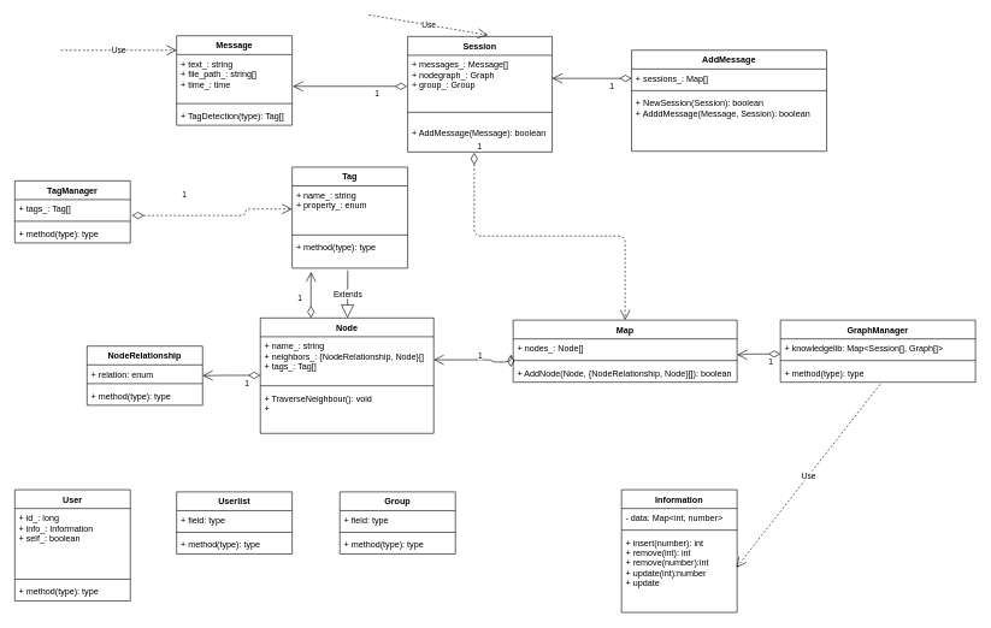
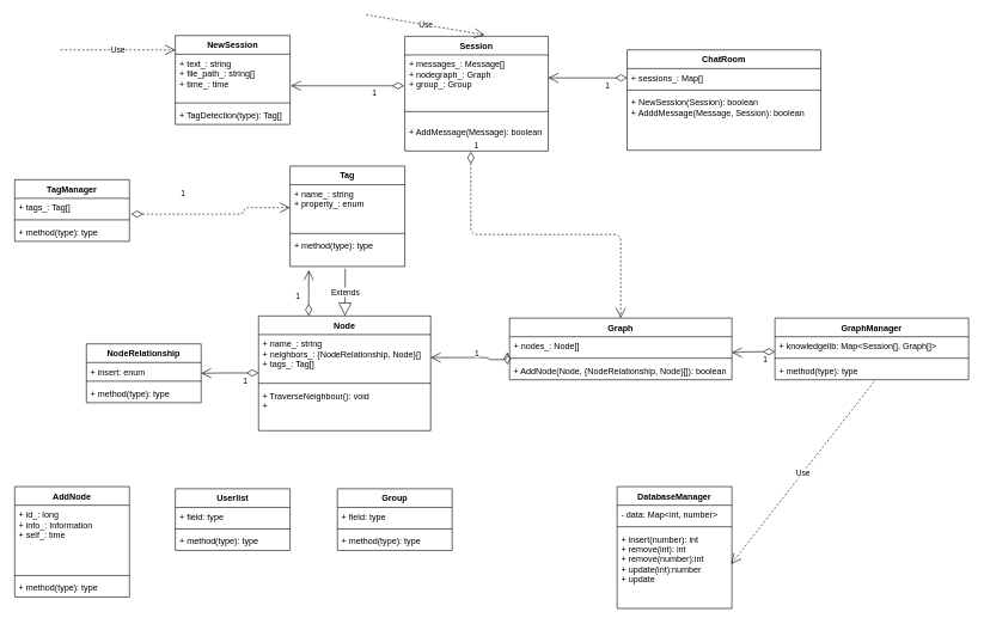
  <mxCell id="0" />
  <mxCell id="1" parent="0" />
- <mxCell id="2" value="AddMessage" style="swimlane;fontStyle=1;align=center;verticalAlign=top;childLayout=stackLayout;horizontal=1;startSize=26;horizontalStack=0;resizeParent=1;resizeParentMax=0;resizeLast=0;collapsible=1;marginBottom=0;" parent="1" vertex="1"><mxGeometry x="874" y="69" width="270" height="140" as="geometry" /></mxCell>
+ <mxCell id="2" value="ChatRoom" style="swimlane;fontStyle=1;align=center;verticalAlign=top;childLayout=stackLayout;horizontal=1;startSize=26;horizontalStack=0;resizeParent=1;resizeParentMax=0;resizeLast=0;collapsible=1;marginBottom=0;" parent="1" vertex="1"><mxGeometry x="874" y="69" width="270" height="140" as="geometry" /></mxCell>
  <mxCell id="3" value="+ sessions_: Map[]" style="text;strokeColor=none;fillColor=none;align=left;verticalAlign=top;spacingLeft=4;spacingRight=4;overflow=hidden;rotatable=0;points=[[0,0.5],[1,0.5]];portConstraint=eastwest;" parent="2" vertex="1"><mxGeometry y="26" width="270" height="26" as="geometry" /></mxCell>
  <mxCell id="4" value="" style="line;strokeWidth=1;fillColor=none;align=left;verticalAlign=middle;spacingTop=-1;spacingLeft=3;spacingRight=3;rotatable=0;labelPosition=right;points=[];portConstraint=eastwest;" parent="2" vertex="1"><mxGeometry y="52" width="270" height="8" as="geometry" /></mxCell>
  <mxCell id="5" value="+ NewSession(Session): boolean&#10;+ AdddMessage(Message, Session): boolean" style="text;strokeColor=none;fillColor=none;align=left;verticalAlign=top;spacingLeft=4;spacingRight=4;overflow=hidden;rotatable=0;points=[[0,0.5],[1,0.5]];portConstraint=eastwest;" parent="2" vertex="1"><mxGeometry y="60" width="270" height="80" as="geometry" /></mxCell>
  <mxCell id="6" value="GraphManager" style="swimlane;fontStyle=1;align=center;verticalAlign=top;childLayout=stackLayout;horizontal=1;startSize=26;horizontalStack=0;resizeParent=1;resizeParentMax=0;resizeLast=0;collapsible=1;marginBottom=0;" parent="1" vertex="1"><mxGeometry x="1080" y="443" width="270" height="86" as="geometry" /></mxCell>
  <mxCell id="7" value="+ knowledgelib: Map&lt;Session[], Graph[]&gt;" style="text;strokeColor=none;fillColor=none;align=left;verticalAlign=top;spacingLeft=4;spacingRight=4;overflow=hidden;rotatable=0;points=[[0,0.5],[1,0.5]];portConstraint=eastwest;" parent="6" vertex="1"><mxGeometry y="26" width="270" height="26" as="geometry" /></mxCell>
  <mxCell id="8" value="" style="line;strokeWidth=1;fillColor=none;align=left;verticalAlign=middle;spacingTop=-1;spacingLeft=3;spacingRight=3;rotatable=0;labelPosition=right;points=[];portConstraint=eastwest;" parent="6" vertex="1"><mxGeometry y="52" width="270" height="8" as="geometry" /></mxCell>
  <mxCell id="9" value="+ method(type): type" style="text;strokeColor=none;fillColor=none;align=left;verticalAlign=top;spacingLeft=4;spacingRight=4;overflow=hidden;rotatable=0;points=[[0,0.5],[1,0.5]];portConstraint=eastwest;" parent="6" vertex="1"><mxGeometry y="60" width="270" height="26" as="geometry" /></mxCell>
- <mxCell id="10" value="Information" style="swimlane;fontStyle=1;align=center;verticalAlign=top;childLayout=stackLayout;horizontal=1;startSize=26;horizontalStack=0;resizeParent=1;resizeParentMax=0;resizeLast=0;collapsible=1;marginBottom=0;" parent="1" vertex="1"><mxGeometry x="860" y="678" width="160" height="170" as="geometry" /></mxCell>
+ <mxCell id="10" value="DatabaseManager" style="swimlane;fontStyle=1;align=center;verticalAlign=top;childLayout=stackLayout;horizontal=1;startSize=26;horizontalStack=0;resizeParent=1;resizeParentMax=0;resizeLast=0;collapsible=1;marginBottom=0;" parent="1" vertex="1"><mxGeometry x="860" y="678" width="160" height="170" as="geometry" /></mxCell>
  <mxCell id="11" value="- data: Map&lt;int, number&gt;" style="text;strokeColor=none;fillColor=none;align=left;verticalAlign=top;spacingLeft=4;spacingRight=4;overflow=hidden;rotatable=0;points=[[0,0.5],[1,0.5]];portConstraint=eastwest;" parent="10" vertex="1"><mxGeometry y="26" width="160" height="26" as="geometry" /></mxCell>
  <mxCell id="12" value="" style="line;strokeWidth=1;fillColor=none;align=left;verticalAlign=middle;spacingTop=-1;spacingLeft=3;spacingRight=3;rotatable=0;labelPosition=right;points=[];portConstraint=eastwest;" parent="10" vertex="1"><mxGeometry y="52" width="160" height="8" as="geometry" /></mxCell>
  <mxCell id="13" value="+ insert(number): int&#10;+ remove(int): int&#10;+ remove(number):int&#10;+ update(int):number&#10;+ update" style="text;strokeColor=none;fillColor=none;align=left;verticalAlign=top;spacingLeft=4;spacingRight=4;overflow=hidden;rotatable=0;points=[[0,0.5],[1,0.5]];portConstraint=eastwest;" parent="10" vertex="1"><mxGeometry y="60" width="160" height="110" as="geometry" /></mxCell>
- <mxCell id="14" value="Message" style="swimlane;fontStyle=1;align=center;verticalAlign=top;childLayout=stackLayout;horizontal=1;startSize=26;horizontalStack=0;resizeParent=1;resizeParentMax=0;resizeLast=0;collapsible=1;marginBottom=0;" parent="1" vertex="1"><mxGeometry x="244" y="49" width="160" height="124" as="geometry" /></mxCell>
+ <mxCell id="14" value="NewSession" style="swimlane;fontStyle=1;align=center;verticalAlign=top;childLayout=stackLayout;horizontal=1;startSize=26;horizontalStack=0;resizeParent=1;resizeParentMax=0;resizeLast=0;collapsible=1;marginBottom=0;" parent="1" vertex="1"><mxGeometry x="244" y="49" width="160" height="124" as="geometry" /></mxCell>
  <mxCell id="15" value="+ text_: string&#10;+ file_path_: string[]&#10;+ time_: time" style="text;strokeColor=none;fillColor=none;align=left;verticalAlign=top;spacingLeft=4;spacingRight=4;overflow=hidden;rotatable=0;points=[[0,0.5],[1,0.5]];portConstraint=eastwest;" parent="14" vertex="1"><mxGeometry y="26" width="160" height="64" as="geometry" /></mxCell>
  <mxCell id="16" value="" style="line;strokeWidth=1;fillColor=none;align=left;verticalAlign=middle;spacingTop=-1;spacingLeft=3;spacingRight=3;rotatable=0;labelPosition=right;points=[];portConstraint=eastwest;" parent="14" vertex="1"><mxGeometry y="90" width="160" height="8" as="geometry" /></mxCell>
  <mxCell id="17" value="+ TagDetection(type): Tag[]" style="text;strokeColor=none;fillColor=none;align=left;verticalAlign=top;spacingLeft=4;spacingRight=4;overflow=hidden;rotatable=0;points=[[0,0.5],[1,0.5]];portConstraint=eastwest;" parent="14" vertex="1"><mxGeometry y="98" width="160" height="26" as="geometry" /></mxCell>
  <mxCell id="18" value="Tag" style="swimlane;fontStyle=1;align=center;verticalAlign=top;childLayout=stackLayout;horizontal=1;startSize=26;horizontalStack=0;resizeParent=1;resizeParentMax=0;resizeLast=0;collapsible=1;marginBottom=0;" parent="1" vertex="1"><mxGeometry x="404" y="231" width="160" height="140" as="geometry" /></mxCell>
  <mxCell id="19" value="+ name_: string&#10;+ property_: enum" style="text;strokeColor=none;fillColor=none;align=left;verticalAlign=top;spacingLeft=4;spacingRight=4;overflow=hidden;rotatable=0;points=[[0,0.5],[1,0.5]];portConstraint=eastwest;" parent="18" vertex="1"><mxGeometry y="26" width="160" height="64" as="geometry" /></mxCell>
  <mxCell id="20" value="" style="line;strokeWidth=1;fillColor=none;align=left;verticalAlign=middle;spacingTop=-1;spacingLeft=3;spacingRight=3;rotatable=0;labelPosition=right;points=[];portConstraint=eastwest;" parent="18" vertex="1"><mxGeometry y="90" width="160" height="8" as="geometry" /></mxCell>
  <mxCell id="21" value="+ method(type): type" style="text;strokeColor=none;fillColor=none;align=left;verticalAlign=top;spacingLeft=4;spacingRight=4;overflow=hidden;rotatable=0;points=[[0,0.5],[1,0.5]];portConstraint=eastwest;" parent="18" vertex="1"><mxGeometry y="98" width="160" height="42" as="geometry" /></mxCell>
  <mxCell id="22" value="Node" style="swimlane;fontStyle=1;align=center;verticalAlign=top;childLayout=stackLayout;horizontal=1;startSize=26;horizontalStack=0;resizeParent=1;resizeParentMax=0;resizeLast=0;collapsible=1;marginBottom=0;" parent="1" vertex="1"><mxGeometry x="360" y="440" width="240" height="160" as="geometry" /></mxCell>
  <mxCell id="23" value="+ name_: string&#10;+ neighbors_: {NodeRelationship, Node}[]&#10;+ tags_: Tag[]" style="text;strokeColor=none;fillColor=none;align=left;verticalAlign=top;spacingLeft=4;spacingRight=4;overflow=hidden;rotatable=0;points=[[0,0.5],[1,0.5]];portConstraint=eastwest;" parent="22" vertex="1"><mxGeometry y="26" width="240" height="64" as="geometry" /></mxCell>
  <mxCell id="24" value="" style="line;strokeWidth=1;fillColor=none;align=left;verticalAlign=middle;spacingTop=-1;spacingLeft=3;spacingRight=3;rotatable=0;labelPosition=right;points=[];portConstraint=eastwest;" parent="22" vertex="1"><mxGeometry y="90" width="240" height="8" as="geometry" /></mxCell>
  <mxCell id="25" value="+ TraverseNeighbour(): void&#10;+ " style="text;strokeColor=none;fillColor=none;align=left;verticalAlign=top;spacingLeft=4;spacingRight=4;overflow=hidden;rotatable=0;points=[[0,0.5],[1,0.5]];portConstraint=eastwest;" parent="22" vertex="1"><mxGeometry y="98" width="240" height="62" as="geometry" /></mxCell>
  <mxCell id="26" value="Session" style="swimlane;fontStyle=1;align=center;verticalAlign=top;childLayout=stackLayout;horizontal=1;startSize=26;horizontalStack=0;resizeParent=1;resizeParentMax=0;resizeLast=0;collapsible=1;marginBottom=0;" parent="1" vertex="1"><mxGeometry x="564" y="50" width="200" height="160" as="geometry" /></mxCell>
  <mxCell id="27" value="+ messages_: Message[]&#10;+ nodegraph_: Graph&#10;+ group_: Group" style="text;strokeColor=none;fillColor=none;align=left;verticalAlign=top;spacingLeft=4;spacingRight=4;overflow=hidden;rotatable=0;points=[[0,0.5],[1,0.5]];portConstraint=eastwest;" parent="26" vertex="1"><mxGeometry y="26" width="200" height="64" as="geometry" /></mxCell>
  <mxCell id="28" value="" style="line;strokeWidth=1;fillColor=none;align=left;verticalAlign=middle;spacingTop=-1;spacingLeft=3;spacingRight=3;rotatable=0;labelPosition=right;points=[];portConstraint=eastwest;" parent="26" vertex="1"><mxGeometry y="90" width="200" height="30" as="geometry" /></mxCell>
  <mxCell id="29" value="+ AddMessage(Message): boolean" style="text;strokeColor=none;fillColor=none;align=left;verticalAlign=top;spacingLeft=4;spacingRight=4;overflow=hidden;rotatable=0;points=[[0,0.5],[1,0.5]];portConstraint=eastwest;" parent="26" vertex="1"><mxGeometry y="120" width="200" height="40" as="geometry" /></mxCell>
  <mxCell id="30" value="TagManager" style="swimlane;fontStyle=1;align=center;verticalAlign=top;childLayout=stackLayout;horizontal=1;startSize=26;horizontalStack=0;resizeParent=1;resizeParentMax=0;resizeLast=0;collapsible=1;marginBottom=0;" parent="1" vertex="1"><mxGeometry x="20" y="250" width="160" height="86" as="geometry" /></mxCell>
  <mxCell id="31" value="+ tags_: Tag[]" style="text;strokeColor=none;fillColor=none;align=left;verticalAlign=top;spacingLeft=4;spacingRight=4;overflow=hidden;rotatable=0;points=[[0,0.5],[1,0.5]];portConstraint=eastwest;" parent="30" vertex="1"><mxGeometry y="26" width="160" height="26" as="geometry" /></mxCell>
  <mxCell id="32" value="" style="line;strokeWidth=1;fillColor=none;align=left;verticalAlign=middle;spacingTop=-1;spacingLeft=3;spacingRight=3;rotatable=0;labelPosition=right;points=[];portConstraint=eastwest;" parent="30" vertex="1"><mxGeometry y="52" width="160" height="8" as="geometry" /></mxCell>
  <mxCell id="33" value="+ method(type): type" style="text;strokeColor=none;fillColor=none;align=left;verticalAlign=top;spacingLeft=4;spacingRight=4;overflow=hidden;rotatable=0;points=[[0,0.5],[1,0.5]];portConstraint=eastwest;" parent="30" vertex="1"><mxGeometry y="60" width="160" height="26" as="geometry" /></mxCell>
- <mxCell id="34" value="Map" style="swimlane;fontStyle=1;align=center;verticalAlign=top;childLayout=stackLayout;horizontal=1;startSize=26;horizontalStack=0;resizeParent=1;resizeParentMax=0;resizeLast=0;collapsible=1;marginBottom=0;" parent="1" vertex="1"><mxGeometry x="710" y="443" width="310" height="86" as="geometry" /></mxCell>
+ <mxCell id="34" value="Graph" style="swimlane;fontStyle=1;align=center;verticalAlign=top;childLayout=stackLayout;horizontal=1;startSize=26;horizontalStack=0;resizeParent=1;resizeParentMax=0;resizeLast=0;collapsible=1;marginBottom=0;" parent="1" vertex="1"><mxGeometry x="710" y="443" width="310" height="86" as="geometry" /></mxCell>
  <mxCell id="35" value="+ nodes_: Node[]" style="text;strokeColor=none;fillColor=none;align=left;verticalAlign=top;spacingLeft=4;spacingRight=4;overflow=hidden;rotatable=0;points=[[0,0.5],[1,0.5]];portConstraint=eastwest;" parent="34" vertex="1"><mxGeometry y="26" width="310" height="26" as="geometry" /></mxCell>
  <mxCell id="36" value="" style="line;strokeWidth=1;fillColor=none;align=left;verticalAlign=middle;spacingTop=-1;spacingLeft=3;spacingRight=3;rotatable=0;labelPosition=right;points=[];portConstraint=eastwest;" parent="34" vertex="1"><mxGeometry y="52" width="310" height="8" as="geometry" /></mxCell>
  <mxCell id="37" value="+ AddNode(Node, {NodeRelationship, Node}[]): boolean" style="text;strokeColor=none;fillColor=none;align=left;verticalAlign=top;spacingLeft=4;spacingRight=4;overflow=hidden;rotatable=0;points=[[0,0.5],[1,0.5]];portConstraint=eastwest;" parent="34" vertex="1"><mxGeometry y="60" width="310" height="26" as="geometry" /></mxCell>
  <mxCell id="38" value="NodeRelationship" style="swimlane;fontStyle=1;align=center;verticalAlign=top;childLayout=stackLayout;horizontal=1;startSize=26;horizontalStack=0;resizeParent=1;resizeParentMax=0;resizeLast=0;collapsible=1;marginBottom=0;" parent="1" vertex="1"><mxGeometry x="120" y="479" width="160" height="82" as="geometry" /></mxCell>
- <mxCell id="39" value="+ relation: enum" style="text;strokeColor=none;fillColor=none;align=left;verticalAlign=top;spacingLeft=4;spacingRight=4;overflow=hidden;rotatable=0;points=[[0,0.5],[1,0.5]];portConstraint=eastwest;" parent="38" vertex="1"><mxGeometry y="26" width="160" height="22" as="geometry" /></mxCell>
+ <mxCell id="39" value="+ insert: enum" style="text;strokeColor=none;fillColor=none;align=left;verticalAlign=top;spacingLeft=4;spacingRight=4;overflow=hidden;rotatable=0;points=[[0,0.5],[1,0.5]];portConstraint=eastwest;" parent="38" vertex="1"><mxGeometry y="26" width="160" height="22" as="geometry" /></mxCell>
  <mxCell id="40" value="" style="line;strokeWidth=1;fillColor=none;align=left;verticalAlign=middle;spacingTop=-1;spacingLeft=3;spacingRight=3;rotatable=0;labelPosition=right;points=[];portConstraint=eastwest;" parent="38" vertex="1"><mxGeometry y="48" width="160" height="8" as="geometry" /></mxCell>
  <mxCell id="41" value="+ method(type): type" style="text;strokeColor=none;fillColor=none;align=left;verticalAlign=top;spacingLeft=4;spacingRight=4;overflow=hidden;rotatable=0;points=[[0,0.5],[1,0.5]];portConstraint=eastwest;" parent="38" vertex="1"><mxGeometry y="56" width="160" height="26" as="geometry" /></mxCell>
  <mxCell id="42" value="Extends" style="endArrow=block;endSize=16;endFill=0;html=1;exitX=0.481;exitY=1.071;exitDx=0;exitDy=0;exitPerimeter=0;" parent="1" source="21" target="22" edge="1"><mxGeometry width="160" relative="1" as="geometry"><mxPoint x="230" y="380" as="sourcePoint" /><mxPoint x="390" y="380" as="targetPoint" /></mxGeometry></mxCell>
  <mxCell id="43" value="1" style="endArrow=open;html=1;endSize=12;startArrow=diamondThin;startSize=14;startFill=0;edgeStyle=orthogonalEdgeStyle;align=left;verticalAlign=bottom;entryX=1;entryY=0.5;entryDx=0;entryDy=0;exitX=0;exitY=0.5;exitDx=0;exitDy=0;" parent="1" source="3" target="27" edge="1"><mxGeometry x="-0.415" y="20" relative="1" as="geometry"><mxPoint x="910" y="240" as="sourcePoint" /><mxPoint x="1070" y="240" as="targetPoint" /><mxPoint as="offset" /></mxGeometry></mxCell>
  <mxCell id="44" value="1" style="endArrow=open;html=1;endSize=12;startArrow=diamondThin;startSize=14;startFill=0;edgeStyle=orthogonalEdgeStyle;align=left;verticalAlign=bottom;entryX=1.006;entryY=0.688;entryDx=0;entryDy=0;exitX=-0.005;exitY=0.672;exitDx=0;exitDy=0;exitPerimeter=0;entryPerimeter=0;" parent="1" source="27" target="15" edge="1"><mxGeometry x="-0.415" y="20" relative="1" as="geometry"><mxPoint x="514" y="115.5" as="sourcePoint" /><mxPoint x="404" y="115.5" as="targetPoint" /><mxPoint as="offset" /></mxGeometry></mxCell>
  <mxCell id="45" value="1" style="endArrow=open;html=1;endSize=12;startArrow=diamondThin;startSize=14;startFill=0;edgeStyle=orthogonalEdgeStyle;align=left;verticalAlign=bottom;entryX=0;entryY=0.5;entryDx=0;entryDy=0;exitX=1.013;exitY=0.846;exitDx=0;exitDy=0;exitPerimeter=0;dashed=1;" parent="1" source="31" target="19" edge="1"><mxGeometry x="-0.415" y="20" relative="1" as="geometry"><mxPoint x="894" y="128" as="sourcePoint" /><mxPoint x="784" y="128" as="targetPoint" /><mxPoint as="offset" /><Array as="points"><mxPoint x="340" y="298" /><mxPoint x="340" y="289" /></Array></mxGeometry></mxCell>
  <mxCell id="46" value="1" style="endArrow=open;html=1;endSize=12;startArrow=diamondThin;startSize=14;startFill=0;edgeStyle=orthogonalEdgeStyle;align=left;verticalAlign=bottom;exitX=0;exitY=0.5;exitDx=0;exitDy=0;" parent="1" edge="1"><mxGeometry x="-0.415" y="20" relative="1" as="geometry"><mxPoint x="360" y="519.5" as="sourcePoint" /><mxPoint x="280" y="520" as="targetPoint" /><mxPoint as="offset" /><Array as="points"><mxPoint x="310" y="520" /><mxPoint x="310" y="520" /></Array></mxGeometry></mxCell>
  <mxCell id="47" value="1" style="endArrow=open;html=1;endSize=12;startArrow=diamondThin;startSize=14;startFill=0;edgeStyle=orthogonalEdgeStyle;align=left;verticalAlign=bottom;exitX=-0.01;exitY=0.192;exitDx=0;exitDy=0;exitPerimeter=0;" parent="1" source="37" edge="1"><mxGeometry x="-0.415" y="20" relative="1" as="geometry"><mxPoint x="370" y="529.5" as="sourcePoint" /><mxPoint x="600" y="498" as="targetPoint" /><mxPoint as="offset" /><Array as="points"><mxPoint x="707" y="501" /><mxPoint x="680" y="501" /><mxPoint x="680" y="498" /></Array></mxGeometry></mxCell>
  <mxCell id="48" value="1" style="endArrow=open;html=1;endSize=12;startArrow=diamondThin;startSize=14;startFill=0;edgeStyle=orthogonalEdgeStyle;align=left;verticalAlign=bottom;exitX=0;exitY=0.5;exitDx=0;exitDy=0;" parent="1" edge="1"><mxGeometry x="-0.415" y="20" relative="1" as="geometry"><mxPoint x="1080" y="490" as="sourcePoint" /><mxPoint x="1020" y="491" as="targetPoint" /><mxPoint as="offset" /><Array as="points"><mxPoint x="1030" y="490.5" /><mxPoint x="1030" y="490.5" /></Array></mxGeometry></mxCell>
  <mxCell id="49" value="1" style="endArrow=open;html=1;endSize=12;startArrow=diamondThin;startSize=14;startFill=0;edgeStyle=orthogonalEdgeStyle;align=left;verticalAlign=bottom;entryX=0.5;entryY=0;entryDx=0;entryDy=0;exitX=0.46;exitY=1.025;exitDx=0;exitDy=0;exitPerimeter=0;dashed=1;" parent="1" source="29" target="34" edge="1"><mxGeometry x="-1" y="3" relative="1" as="geometry"><mxPoint x="590" y="440" as="sourcePoint" /><mxPoint x="750" y="440" as="targetPoint" /></mxGeometry></mxCell>
  <mxCell id="50" value="1" style="endArrow=open;html=1;endSize=12;startArrow=diamondThin;startSize=14;startFill=0;edgeStyle=orthogonalEdgeStyle;align=left;verticalAlign=bottom;entryX=0.163;entryY=1.119;entryDx=0;entryDy=0;entryPerimeter=0;" parent="1" target="21" edge="1"><mxGeometry x="-0.415" y="20" relative="1" as="geometry"><mxPoint x="430" y="440" as="sourcePoint" /><mxPoint x="290" y="530" as="targetPoint" /><mxPoint as="offset" /><Array as="points"><mxPoint x="430" y="410" /><mxPoint x="430" y="410" /></Array></mxGeometry></mxCell>
  <mxCell id="51" value="Use" style="endArrow=open;endSize=12;dashed=1;html=1;entryX=0.994;entryY=0.436;entryDx=0;entryDy=0;entryPerimeter=0;exitX=0.511;exitY=1.115;exitDx=0;exitDy=0;exitPerimeter=0;" parent="1" source="9" target="13" edge="1"><mxGeometry width="160" relative="1" as="geometry"><mxPoint x="950" y="650" as="sourcePoint" /><mxPoint x="1110" y="650" as="targetPoint" /></mxGeometry></mxCell>
  <mxCell id="52" value="Use" style="endArrow=open;endSize=12;dashed=1;html=1;" parent="1" edge="1"><mxGeometry width="160" relative="1" as="geometry"><mxPoint x="84" y="69" as="sourcePoint" /><mxPoint x="244" y="69" as="targetPoint" /></mxGeometry></mxCell>
  <mxCell id="53" value="Use" style="endArrow=open;endSize=12;dashed=1;html=1;entryX=0.555;entryY=-0.012;entryDx=0;entryDy=0;entryPerimeter=0;" parent="1" target="26" edge="1"><mxGeometry width="160" relative="1" as="geometry"><mxPoint x="510" y="20" as="sourcePoint" /><mxPoint x="670" y="20" as="targetPoint" /></mxGeometry></mxCell>
- <mxCell id="54" value="User" style="swimlane;fontStyle=1;align=center;verticalAlign=top;childLayout=stackLayout;horizontal=1;startSize=26;horizontalStack=0;resizeParent=1;resizeParentMax=0;resizeLast=0;collapsible=1;marginBottom=0;" parent="1" vertex="1"><mxGeometry x="20" y="678" width="160" height="154" as="geometry" /></mxCell>
- <mxCell id="55" value="+ id_: long&#10;+ info_: Information&#10;+ self_: boolean" style="text;strokeColor=none;fillColor=none;align=left;verticalAlign=top;spacingLeft=4;spacingRight=4;overflow=hidden;rotatable=0;points=[[0,0.5],[1,0.5]];portConstraint=eastwest;" parent="54" vertex="1"><mxGeometry y="26" width="160" height="94" as="geometry" /></mxCell>
+ <mxCell id="54" value="AddNode" style="swimlane;fontStyle=1;align=center;verticalAlign=top;childLayout=stackLayout;horizontal=1;startSize=26;horizontalStack=0;resizeParent=1;resizeParentMax=0;resizeLast=0;collapsible=1;marginBottom=0;" parent="1" vertex="1"><mxGeometry x="20" y="678" width="160" height="154" as="geometry" /></mxCell>
+ <mxCell id="55" value="+ id_: long&#10;+ info_: Information&#10;+ self_: time" style="text;strokeColor=none;fillColor=none;align=left;verticalAlign=top;spacingLeft=4;spacingRight=4;overflow=hidden;rotatable=0;points=[[0,0.5],[1,0.5]];portConstraint=eastwest;" parent="54" vertex="1"><mxGeometry y="26" width="160" height="94" as="geometry" /></mxCell>
  <mxCell id="56" value="" style="line;strokeWidth=1;fillColor=none;align=left;verticalAlign=middle;spacingTop=-1;spacingLeft=3;spacingRight=3;rotatable=0;labelPosition=right;points=[];portConstraint=eastwest;" parent="54" vertex="1"><mxGeometry y="120" width="160" height="8" as="geometry" /></mxCell>
  <mxCell id="57" value="+ method(type): type" style="text;strokeColor=none;fillColor=none;align=left;verticalAlign=top;spacingLeft=4;spacingRight=4;overflow=hidden;rotatable=0;points=[[0,0.5],[1,0.5]];portConstraint=eastwest;" parent="54" vertex="1"><mxGeometry y="128" width="160" height="26" as="geometry" /></mxCell>
  <mxCell id="58" value="Userlist" style="swimlane;fontStyle=1;align=center;verticalAlign=top;childLayout=stackLayout;horizontal=1;startSize=26;horizontalStack=0;resizeParent=1;resizeParentMax=0;resizeLast=0;collapsible=1;marginBottom=0;" parent="1" vertex="1"><mxGeometry x="244" y="681" width="160" height="86" as="geometry" /></mxCell>
  <mxCell id="59" value="+ field: type" style="text;strokeColor=none;fillColor=none;align=left;verticalAlign=top;spacingLeft=4;spacingRight=4;overflow=hidden;rotatable=0;points=[[0,0.5],[1,0.5]];portConstraint=eastwest;" parent="58" vertex="1"><mxGeometry y="26" width="160" height="26" as="geometry" /></mxCell>
  <mxCell id="60" value="" style="line;strokeWidth=1;fillColor=none;align=left;verticalAlign=middle;spacingTop=-1;spacingLeft=3;spacingRight=3;rotatable=0;labelPosition=right;points=[];portConstraint=eastwest;" parent="58" vertex="1"><mxGeometry y="52" width="160" height="8" as="geometry" /></mxCell>
  <mxCell id="61" value="+ method(type): type" style="text;strokeColor=none;fillColor=none;align=left;verticalAlign=top;spacingLeft=4;spacingRight=4;overflow=hidden;rotatable=0;points=[[0,0.5],[1,0.5]];portConstraint=eastwest;" parent="58" vertex="1"><mxGeometry y="60" width="160" height="26" as="geometry" /></mxCell>
  <mxCell id="62" value="Group" style="swimlane;fontStyle=1;align=center;verticalAlign=top;childLayout=stackLayout;horizontal=1;startSize=26;horizontalStack=0;resizeParent=1;resizeParentMax=0;resizeLast=0;collapsible=1;marginBottom=0;" parent="1" vertex="1"><mxGeometry x="470" y="681" width="160" height="86" as="geometry" /></mxCell>
  <mxCell id="63" value="+ field: type" style="text;strokeColor=none;fillColor=none;align=left;verticalAlign=top;spacingLeft=4;spacingRight=4;overflow=hidden;rotatable=0;points=[[0,0.5],[1,0.5]];portConstraint=eastwest;" parent="62" vertex="1"><mxGeometry y="26" width="160" height="26" as="geometry" /></mxCell>
  <mxCell id="64" value="" style="line;strokeWidth=1;fillColor=none;align=left;verticalAlign=middle;spacingTop=-1;spacingLeft=3;spacingRight=3;rotatable=0;labelPosition=right;points=[];portConstraint=eastwest;" parent="62" vertex="1"><mxGeometry y="52" width="160" height="8" as="geometry" /></mxCell>
  <mxCell id="65" value="+ method(type): type" style="text;strokeColor=none;fillColor=none;align=left;verticalAlign=top;spacingLeft=4;spacingRight=4;overflow=hidden;rotatable=0;points=[[0,0.5],[1,0.5]];portConstraint=eastwest;" parent="62" vertex="1"><mxGeometry y="60" width="160" height="26" as="geometry" /></mxCell>
